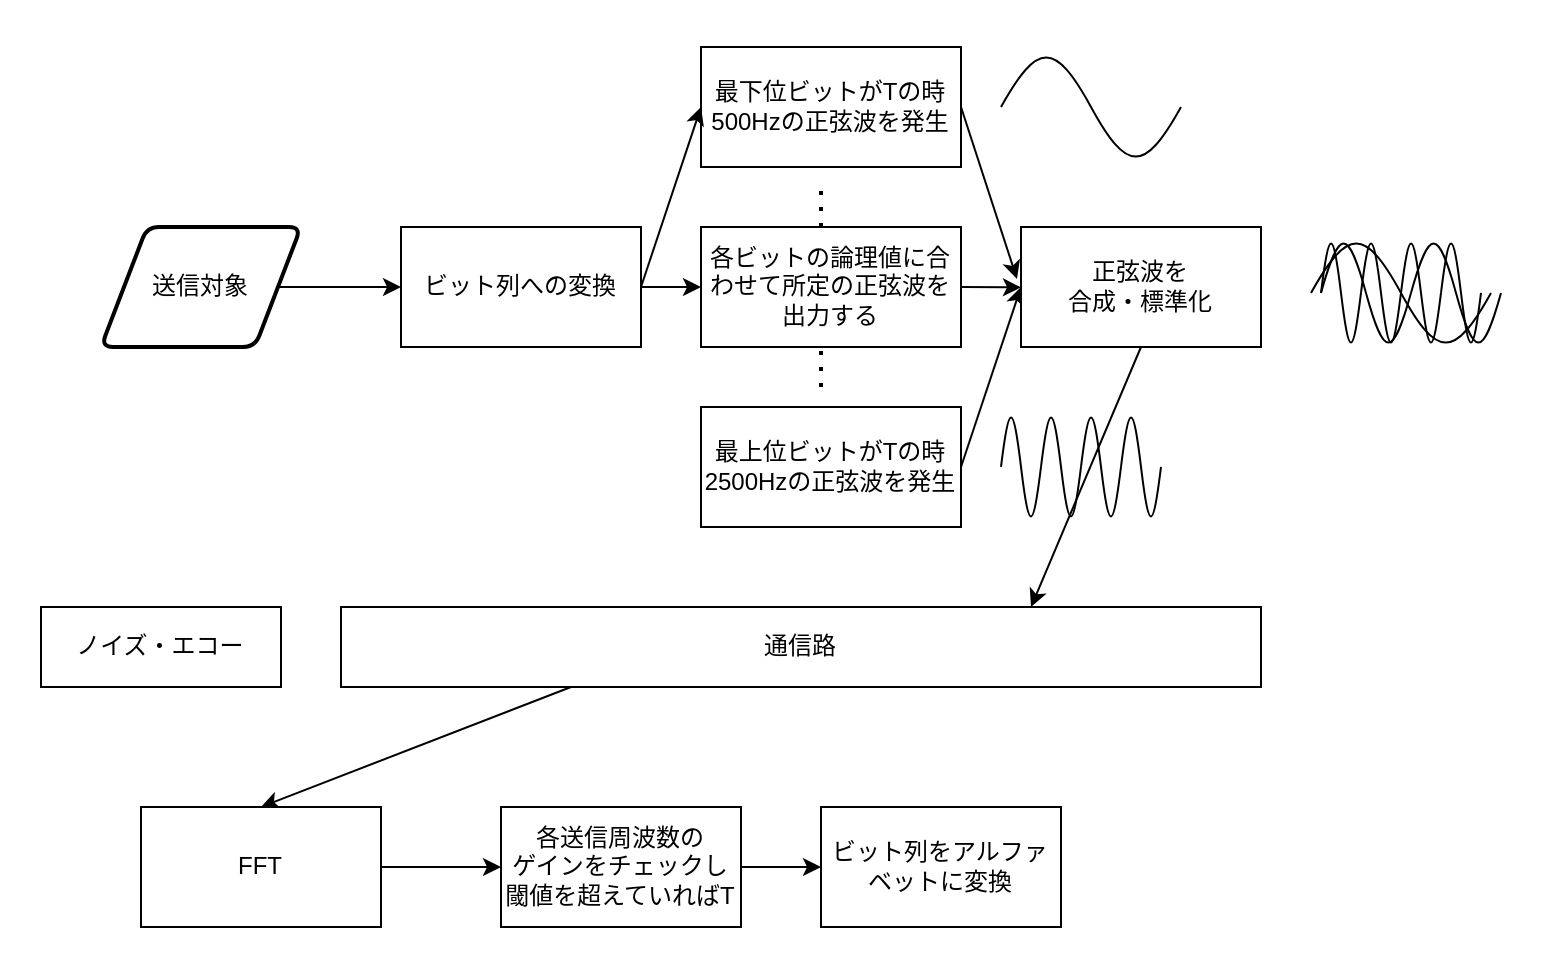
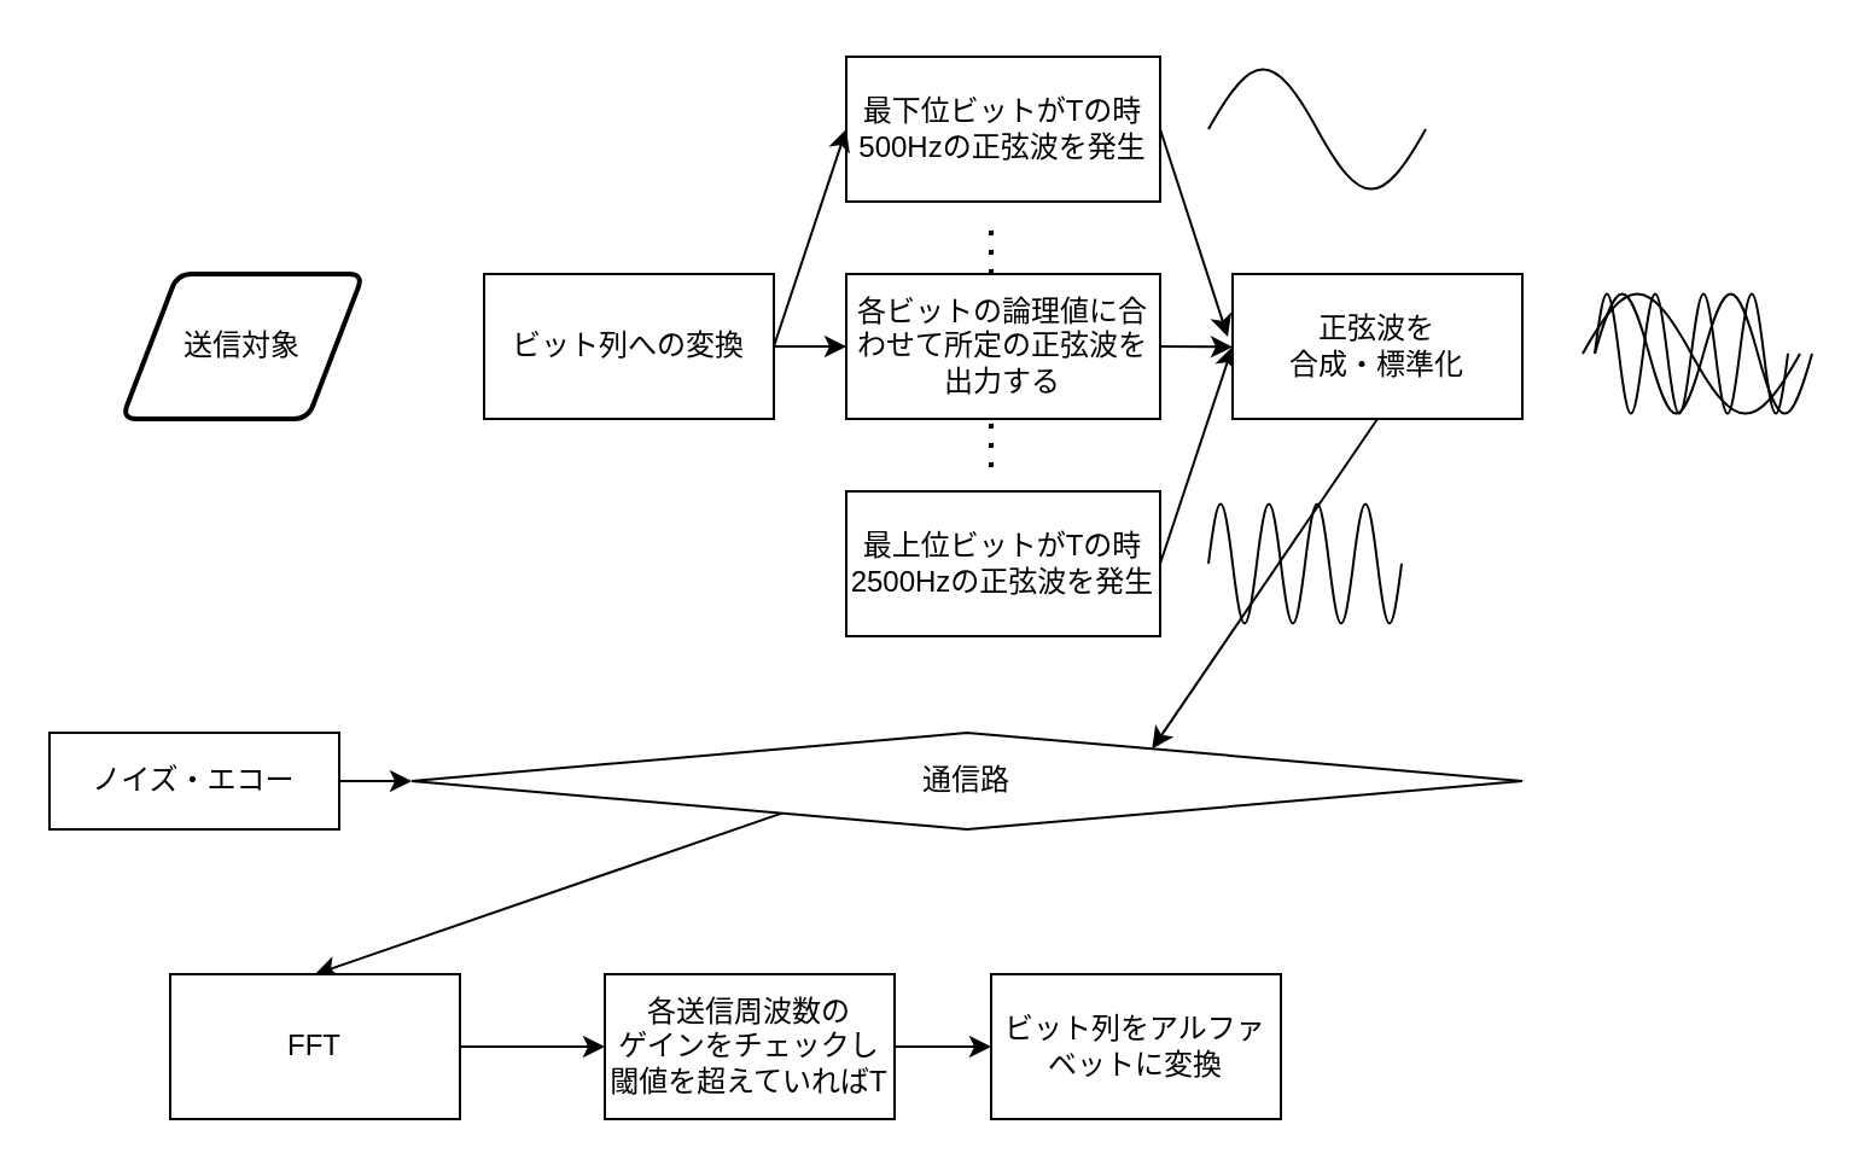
  <mxCell id="0" />
  <mxCell id="1" parent="0" />
  <mxCell id="2" value="送信対象" style="shape=parallelogram;html=1;strokeWidth=2;perimeter=parallelogramPerimeter;whiteSpace=wrap;rounded=1;arcSize=12;size=0.23;" vertex="1" parent="1"><mxGeometry x="50" y="113" width="100" height="60" as="geometry" /></mxCell>
  <mxCell id="3" style="edgeStyle=none;rounded=0;orthogonalLoop=1;jettySize=auto;html=1;exitX=1;exitY=0.5;exitDx=0;exitDy=0;entryX=0;entryY=0.5;entryDx=0;entryDy=0;" edge="1" parent="1" source="4" target="11"><mxGeometry relative="1" as="geometry" /></mxCell>
  <mxCell id="4" value="ビット列への変換" style="rounded=0;whiteSpace=wrap;html=1;" vertex="1" parent="1"><mxGeometry x="200" y="113" width="120" height="60" as="geometry" /></mxCell>
  <mxCell id="5" style="edgeStyle=none;rounded=0;orthogonalLoop=1;jettySize=auto;html=1;exitX=1;exitY=0.5;exitDx=0;exitDy=0;" edge="1" parent="1" source="6"><mxGeometry relative="1" as="geometry"><mxPoint x="508" y="139" as="targetPoint" /></mxGeometry></mxCell>
  <mxCell id="6" value="最下位ビットがTの時&lt;br&gt;500Hzの正弦波を発生" style="rounded=0;whiteSpace=wrap;html=1;" vertex="1" parent="1"><mxGeometry x="350" y="23" width="130" height="60" as="geometry" /></mxCell>
  <mxCell id="7" style="edgeStyle=none;rounded=0;orthogonalLoop=1;jettySize=auto;html=1;exitX=1;exitY=0.5;exitDx=0;exitDy=0;" edge="1" parent="1" source="8"><mxGeometry relative="1" as="geometry"><mxPoint x="510" y="143" as="targetPoint" /></mxGeometry></mxCell>
  <mxCell id="8" value="最上位ビットがTの時&lt;br&gt;2500Hzの正弦波を発生" style="rounded=0;whiteSpace=wrap;html=1;" vertex="1" parent="1"><mxGeometry x="350" y="203" width="130" height="60" as="geometry" /></mxCell>
  <mxCell id="9" value="" style="endArrow=none;dashed=1;html=1;dashPattern=1 3;strokeWidth=2;" edge="1" parent="1"><mxGeometry width="50" height="50" relative="1" as="geometry"><mxPoint x="410" y="193" as="sourcePoint" /><mxPoint x="410" y="93" as="targetPoint" /></mxGeometry></mxCell>
  <mxCell id="10" style="edgeStyle=none;rounded=0;orthogonalLoop=1;jettySize=auto;html=1;exitX=1;exitY=0.5;exitDx=0;exitDy=0;" edge="1" parent="1" source="11"><mxGeometry relative="1" as="geometry"><mxPoint x="510" y="143.207" as="targetPoint" /></mxGeometry></mxCell>
  <mxCell id="11" value="各ビットの論理値に合わせて所定の正弦波を出力する" style="rounded=0;whiteSpace=wrap;html=1;" vertex="1" parent="1"><mxGeometry x="350" y="113" width="130" height="60" as="geometry" /></mxCell>
  <mxCell id="12" value="" style="endArrow=classic;html=1;entryX=0;entryY=0.5;entryDx=0;entryDy=0;" edge="1" parent="1" target="6"><mxGeometry width="50" height="50" relative="1" as="geometry"><mxPoint x="320" y="143" as="sourcePoint" /><mxPoint x="370" y="93" as="targetPoint" /></mxGeometry></mxCell>
  <mxCell id="13" style="edgeStyle=none;rounded=0;orthogonalLoop=1;jettySize=auto;html=1;exitX=0.5;exitY=1;exitDx=0;exitDy=0;entryX=0.75;entryY=0;entryDx=0;entryDy=0;" edge="1" parent="1" source="14" target="17"><mxGeometry relative="1" as="geometry" /></mxCell>
  <mxCell id="14" value="正弦波を&lt;br&gt;合成・標準化" style="rounded=0;whiteSpace=wrap;html=1;" vertex="1" parent="1"><mxGeometry x="510" y="113" width="120" height="60" as="geometry" /></mxCell>
- <mxCell id="15" value="" style="endArrow=classic;html=1;exitX=1;exitY=0.5;exitDx=0;exitDy=0;entryX=0;entryY=0.5;entryDx=0;entryDy=0;" edge="1" parent="1" source="2" target="4"><mxGeometry width="50" height="50" relative="1" as="geometry"><mxPoint x="170" y="203" as="sourcePoint" /><mxPoint x="220" y="153" as="targetPoint" /></mxGeometry></mxCell>
  <mxCell id="16" style="edgeStyle=none;rounded=0;orthogonalLoop=1;jettySize=auto;html=1;exitX=0.25;exitY=1;exitDx=0;exitDy=0;entryX=0.5;entryY=0;entryDx=0;entryDy=0;" edge="1" parent="1" source="17" target="20"><mxGeometry relative="1" as="geometry" /></mxCell>
- <mxCell id="17" value="通信路" style="rounded=0;whiteSpace=wrap;html=1;" vertex="1" parent="1"><mxGeometry x="170" y="303" width="460" height="40" as="geometry" /></mxCell>
+ <mxCell id="17" value="通信路" style="rhombus;whiteSpace=wrap;html=1;" vertex="1" parent="1"><mxGeometry x="170" y="303" width="460" height="40" as="geometry" /></mxCell>
+ <mxCell id="18" style="edgeStyle=none;rounded=0;orthogonalLoop=1;jettySize=auto;html=1;exitX=1;exitY=0.5;exitDx=0;exitDy=0;entryX=0;entryY=0.5;entryDx=0;entryDy=0;" edge="1" parent="1" source="19" target="17"><mxGeometry relative="1" as="geometry" /></mxCell>
  <mxCell id="19" value="ノイズ・エコー" style="rounded=0;whiteSpace=wrap;html=1;" vertex="1" parent="1"><mxGeometry x="20" y="303" width="120" height="40" as="geometry" /></mxCell>
  <mxCell id="20" value="FFT" style="rounded=0;whiteSpace=wrap;html=1;" vertex="1" parent="1"><mxGeometry x="70" y="403" width="120" height="60" as="geometry" /></mxCell>
  <mxCell id="21" style="edgeStyle=none;rounded=0;orthogonalLoop=1;jettySize=auto;html=1;exitX=1;exitY=0.5;exitDx=0;exitDy=0;entryX=0;entryY=0.5;entryDx=0;entryDy=0;" edge="1" parent="1" source="22" target="24"><mxGeometry relative="1" as="geometry" /></mxCell>
  <mxCell id="22" value="各送信周波数の&lt;br&gt;ゲインをチェックし&lt;br&gt;閾値を超えていればT" style="rounded=0;whiteSpace=wrap;html=1;" vertex="1" parent="1"><mxGeometry x="250" y="403" width="120" height="60" as="geometry" /></mxCell>
  <mxCell id="23" value="" style="endArrow=classic;html=1;exitX=1;exitY=0.5;exitDx=0;exitDy=0;entryX=0;entryY=0.5;entryDx=0;entryDy=0;" edge="1" parent="1" source="20" target="22"><mxGeometry width="50" height="50" relative="1" as="geometry"><mxPoint x="200" y="453" as="sourcePoint" /><mxPoint x="250" y="403" as="targetPoint" /></mxGeometry></mxCell>
  <mxCell id="24" value="ビット列をアルファベットに変換" style="rounded=0;whiteSpace=wrap;html=1;" vertex="1" parent="1"><mxGeometry x="410" y="403" width="120" height="60" as="geometry" /></mxCell>
  <mxCell id="25" value="" style="pointerEvents=1;verticalLabelPosition=bottom;shadow=0;dashed=0;align=center;html=1;verticalAlign=top;shape=mxgraph.electrical.waveforms.sine_wave;" vertex="1" parent="1"><mxGeometry x="500" y="20" width="90" height="66.18" as="geometry" /></mxCell>
  <mxCell id="26" value="" style="group" vertex="1" connectable="0" parent="1"><mxGeometry x="500" y="199.91" width="80" height="66.18" as="geometry" /></mxCell>
  <mxCell id="27" value="" style="pointerEvents=1;verticalLabelPosition=bottom;shadow=0;dashed=0;align=center;html=1;verticalAlign=top;shape=mxgraph.electrical.waveforms.sine_wave;" vertex="1" parent="26"><mxGeometry width="20" height="66.18" as="geometry" /></mxCell>
  <mxCell id="28" value="" style="pointerEvents=1;verticalLabelPosition=bottom;shadow=0;dashed=0;align=center;html=1;verticalAlign=top;shape=mxgraph.electrical.waveforms.sine_wave;" vertex="1" parent="26"><mxGeometry x="20" width="20" height="66.18" as="geometry" /></mxCell>
  <mxCell id="29" value="" style="pointerEvents=1;verticalLabelPosition=bottom;shadow=0;dashed=0;align=center;html=1;verticalAlign=top;shape=mxgraph.electrical.waveforms.sine_wave;" vertex="1" parent="26"><mxGeometry x="40" width="20" height="66.18" as="geometry" /></mxCell>
  <mxCell id="30" value="" style="pointerEvents=1;verticalLabelPosition=bottom;shadow=0;dashed=0;align=center;html=1;verticalAlign=top;shape=mxgraph.electrical.waveforms.sine_wave;" vertex="1" parent="26"><mxGeometry x="60" width="20" height="66.18" as="geometry" /></mxCell>
  <mxCell id="31" value="" style="group" vertex="1" connectable="0" parent="1"><mxGeometry x="660" y="113" width="90" height="66.18" as="geometry" /></mxCell>
  <mxCell id="32" value="" style="pointerEvents=1;verticalLabelPosition=bottom;shadow=0;dashed=0;align=center;html=1;verticalAlign=top;shape=mxgraph.electrical.waveforms.sine_wave;" vertex="1" parent="31"><mxGeometry width="20" height="66.18" as="geometry" /></mxCell>
  <mxCell id="33" value="" style="pointerEvents=1;verticalLabelPosition=bottom;shadow=0;dashed=0;align=center;html=1;verticalAlign=top;shape=mxgraph.electrical.waveforms.sine_wave;" vertex="1" parent="31"><mxGeometry x="20" width="20" height="66.18" as="geometry" /></mxCell>
  <mxCell id="34" value="" style="pointerEvents=1;verticalLabelPosition=bottom;shadow=0;dashed=0;align=center;html=1;verticalAlign=top;shape=mxgraph.electrical.waveforms.sine_wave;" vertex="1" parent="31"><mxGeometry x="40" width="20" height="66.18" as="geometry" /></mxCell>
  <mxCell id="35" value="" style="pointerEvents=1;verticalLabelPosition=bottom;shadow=0;dashed=0;align=center;html=1;verticalAlign=top;shape=mxgraph.electrical.waveforms.sine_wave;" vertex="1" parent="31"><mxGeometry x="60" width="20" height="66.18" as="geometry" /></mxCell>
  <mxCell id="36" value="" style="pointerEvents=1;verticalLabelPosition=bottom;shadow=0;dashed=0;align=center;html=1;verticalAlign=top;shape=mxgraph.electrical.waveforms.sine_wave;" vertex="1" parent="31"><mxGeometry x="-5" width="90" height="66.18" as="geometry" /></mxCell>
  <mxCell id="37" value="" style="group" vertex="1" connectable="0" parent="31"><mxGeometry width="90" height="66.18" as="geometry" /></mxCell>
  <mxCell id="38" value="" style="pointerEvents=1;verticalLabelPosition=bottom;shadow=0;dashed=0;align=center;html=1;verticalAlign=top;shape=mxgraph.electrical.waveforms.sine_wave;" vertex="1" parent="37"><mxGeometry width="45" height="66.18" as="geometry" /></mxCell>
  <mxCell id="39" value="" style="pointerEvents=1;verticalLabelPosition=bottom;shadow=0;dashed=0;align=center;html=1;verticalAlign=top;shape=mxgraph.electrical.waveforms.sine_wave;" vertex="1" parent="37"><mxGeometry x="45" width="45" height="66.18" as="geometry" /></mxCell>
